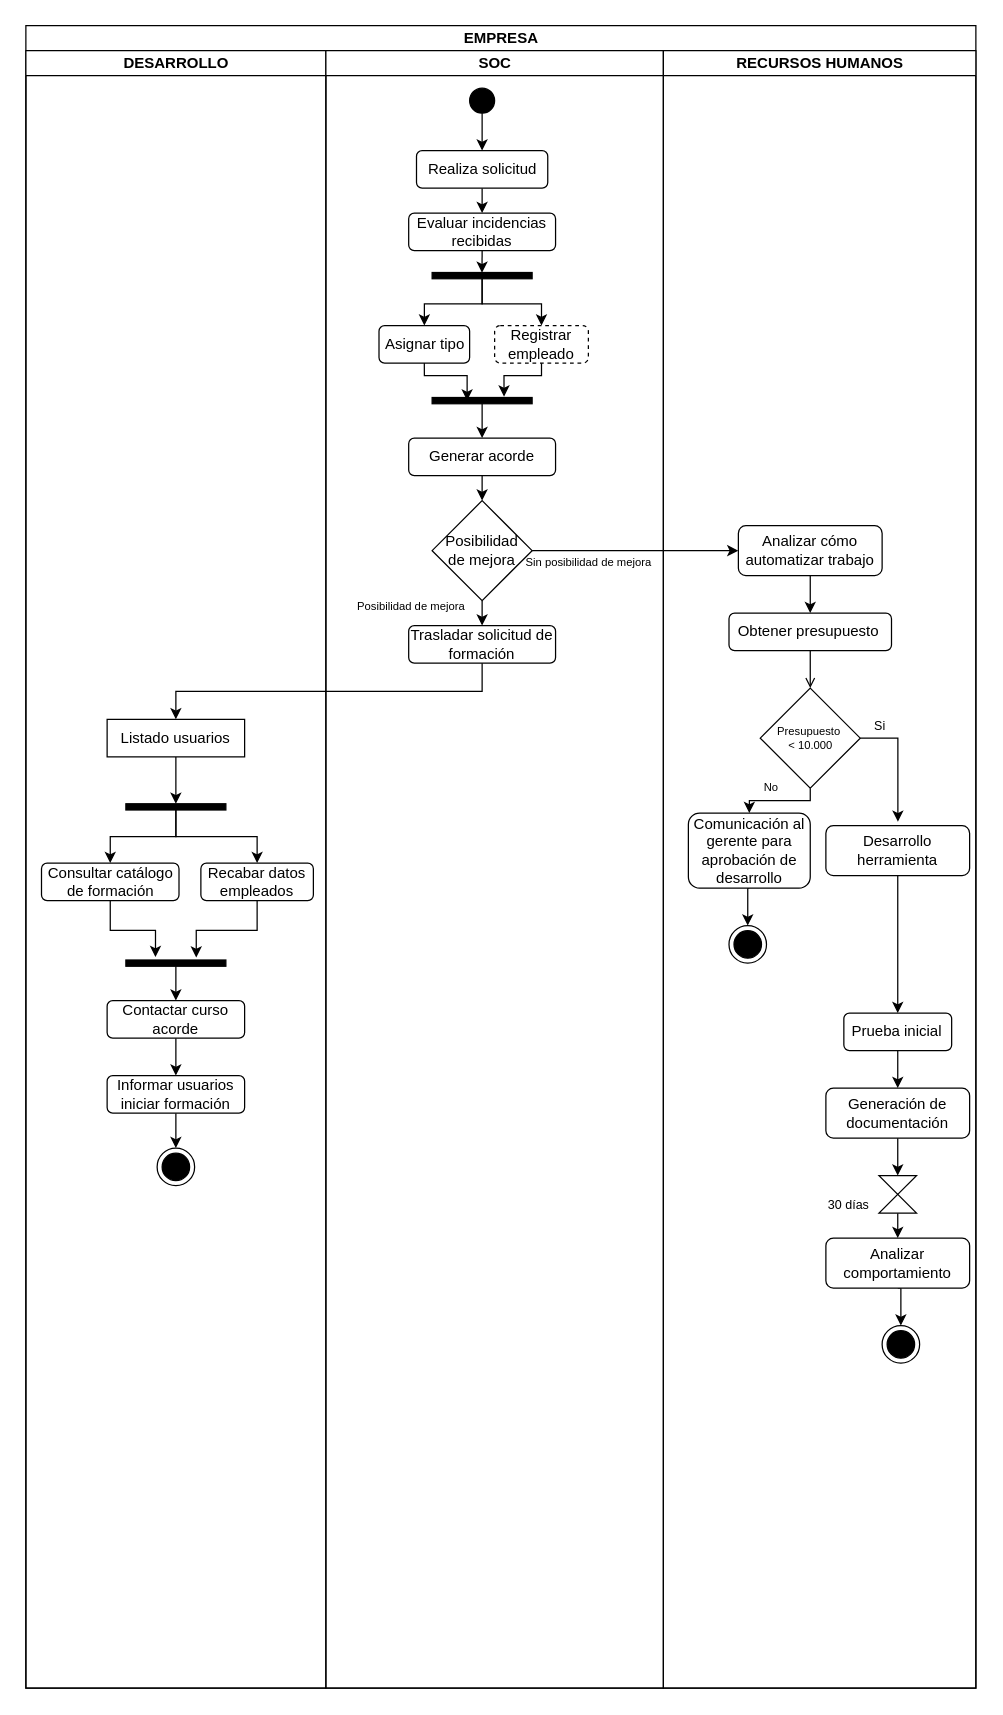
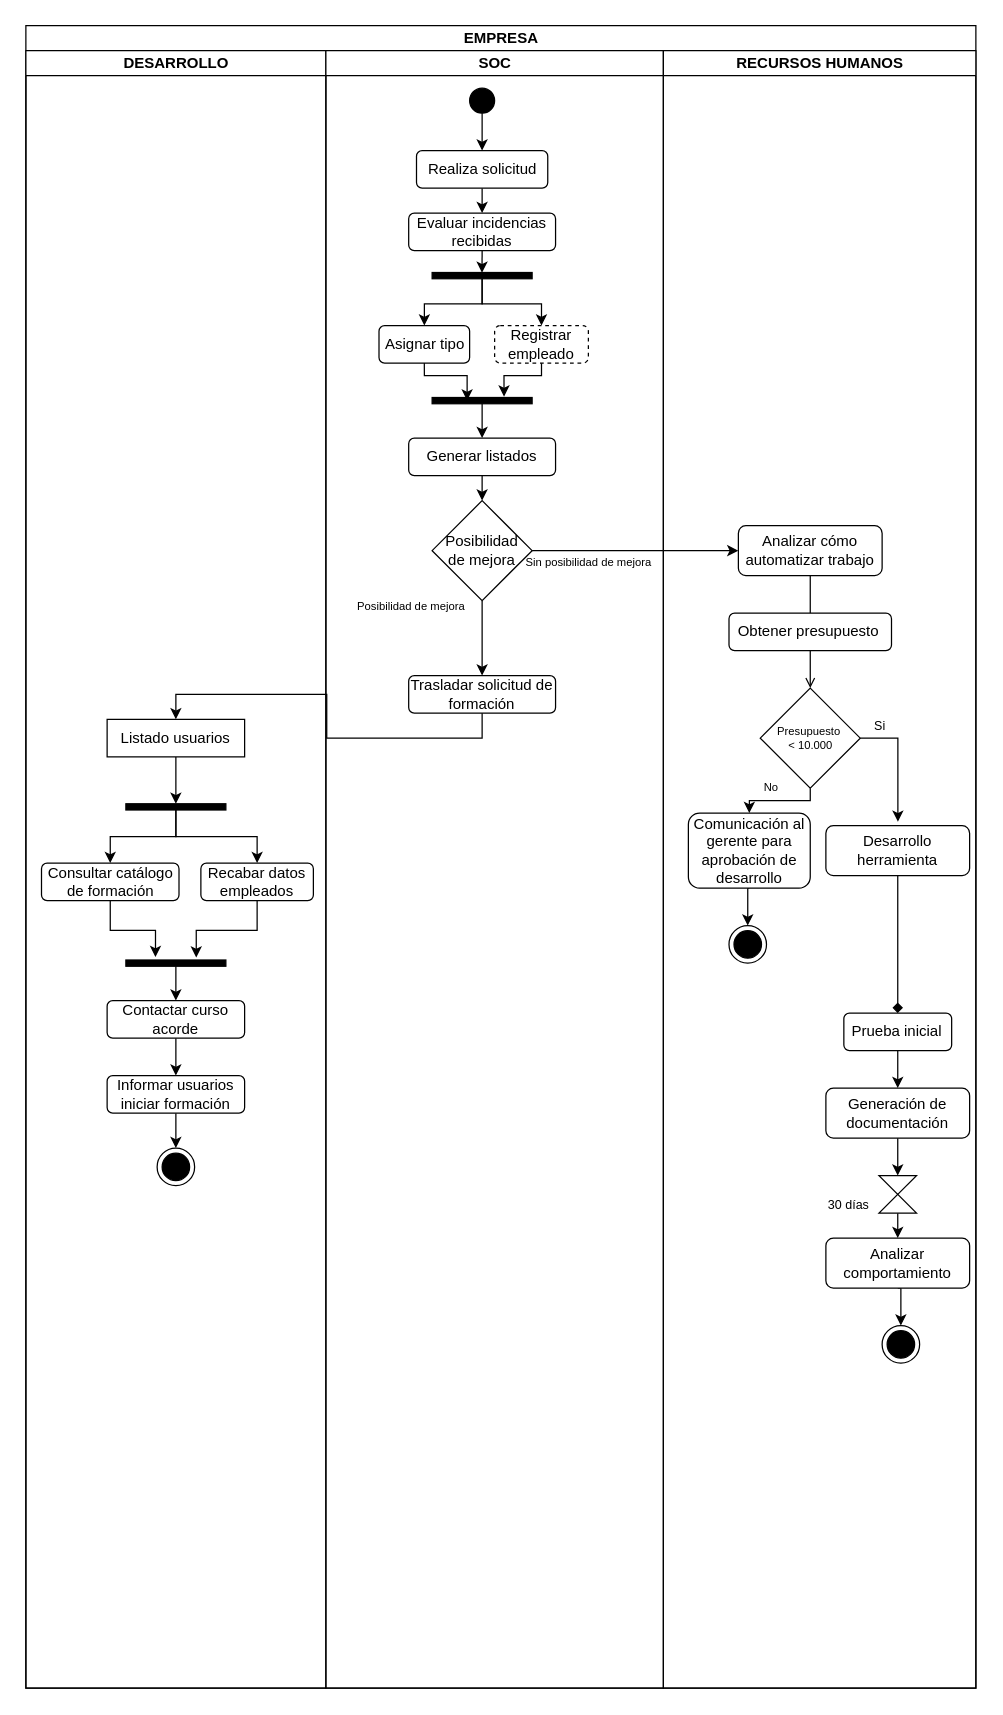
  <mxCell id="0" />
  <mxCell id="1" parent="0" />
  <mxCell id="2" value="EMPRESA" style="swimlane;childLayout=stackLayout;resizeParent=1;resizeParentMax=0;startSize=20;html=1;" vertex="1" parent="1"><mxGeometry x="20" y="20" width="760" height="1330" as="geometry" /></mxCell>
  <mxCell id="3" value="DESARROLLO" style="swimlane;startSize=20;html=1;" vertex="1" parent="2"><mxGeometry y="20" width="240" height="1310" as="geometry" /></mxCell>
  <mxCell id="4" style="edgeStyle=orthogonalEdgeStyle;rounded=0;orthogonalLoop=1;jettySize=auto;html=1;exitX=0.5;exitY=1;exitDx=0;exitDy=0;" edge="1" parent="3" source="5" target="8"><mxGeometry relative="1" as="geometry" /></mxCell>
  <mxCell id="5" value="Listado usuarios" style="rounded=0;whiteSpace=wrap;html=1;" vertex="1" parent="3"><mxGeometry x="65" y="535" width="110" height="30" as="geometry" /></mxCell>
  <mxCell id="6" style="edgeStyle=orthogonalEdgeStyle;rounded=0;orthogonalLoop=1;jettySize=auto;html=1;entryX=0.5;entryY=0;entryDx=0;entryDy=0;" edge="1" parent="3" source="8" target="9"><mxGeometry relative="1" as="geometry" /></mxCell>
  <mxCell id="7" style="edgeStyle=orthogonalEdgeStyle;rounded=0;orthogonalLoop=1;jettySize=auto;html=1;entryX=0.5;entryY=0;entryDx=0;entryDy=0;" edge="1" parent="3" source="8" target="10"><mxGeometry relative="1" as="geometry" /></mxCell>
  <mxCell id="8" value="" style="html=1;points=[];perimeter=orthogonalPerimeter;fillColor=strokeColor;rotation=90;" vertex="1" parent="3"><mxGeometry x="117.5" y="565" width="5" height="80" as="geometry" /></mxCell>
  <mxCell id="9" value="Consultar catálogo de formación" style="rounded=1;whiteSpace=wrap;html=1;" vertex="1" parent="3"><mxGeometry x="12.5" y="650" width="110" height="30" as="geometry" /></mxCell>
  <mxCell id="10" value="Recabar datos empleados" style="rounded=1;whiteSpace=wrap;html=1;" vertex="1" parent="3"><mxGeometry x="140" y="650" width="90" height="30" as="geometry" /></mxCell>
  <mxCell id="11" style="edgeStyle=orthogonalEdgeStyle;rounded=0;orthogonalLoop=1;jettySize=auto;html=1;entryX=0.5;entryY=0;entryDx=0;entryDy=0;" edge="1" parent="3" source="12" target="16"><mxGeometry relative="1" as="geometry" /></mxCell>
  <mxCell id="12" value="" style="html=1;points=[];perimeter=orthogonalPerimeter;fillColor=strokeColor;rotation=90;" vertex="1" parent="3"><mxGeometry x="117.5" y="690" width="5" height="80" as="geometry" /></mxCell>
  <mxCell id="13" style="edgeStyle=orthogonalEdgeStyle;rounded=0;orthogonalLoop=1;jettySize=auto;html=1;exitX=0.5;exitY=1;exitDx=0;exitDy=0;entryX=-0.467;entryY=0.704;entryDx=0;entryDy=0;entryPerimeter=0;" edge="1" parent="3" source="9" target="12"><mxGeometry relative="1" as="geometry" /></mxCell>
  <mxCell id="14" style="edgeStyle=orthogonalEdgeStyle;rounded=0;orthogonalLoop=1;jettySize=auto;html=1;exitX=0.5;exitY=1;exitDx=0;exitDy=0;entryX=-0.4;entryY=0.296;entryDx=0;entryDy=0;entryPerimeter=0;" edge="1" parent="3" source="10" target="12"><mxGeometry relative="1" as="geometry" /></mxCell>
  <mxCell id="15" style="edgeStyle=orthogonalEdgeStyle;rounded=0;orthogonalLoop=1;jettySize=auto;html=1;entryX=0.5;entryY=0;entryDx=0;entryDy=0;" edge="1" parent="3" source="16" target="18"><mxGeometry relative="1" as="geometry" /></mxCell>
  <mxCell id="16" value="Contactar curso acorde" style="rounded=1;whiteSpace=wrap;html=1;" vertex="1" parent="3"><mxGeometry x="65" y="760" width="110" height="30" as="geometry" /></mxCell>
  <mxCell id="17" style="edgeStyle=orthogonalEdgeStyle;rounded=0;orthogonalLoop=1;jettySize=auto;html=1;entryX=0.5;entryY=0;entryDx=0;entryDy=0;" edge="1" parent="3" source="18" target="19"><mxGeometry relative="1" as="geometry" /></mxCell>
  <mxCell id="18" value="Informar usuarios iniciar formación" style="rounded=1;whiteSpace=wrap;html=1;" vertex="1" parent="3"><mxGeometry x="65" y="820" width="110" height="30" as="geometry" /></mxCell>
  <mxCell id="19" value="" style="ellipse;html=1;shape=endState;fillColor=strokeColor;" vertex="1" parent="3"><mxGeometry x="105" y="878" width="30" height="30" as="geometry" /></mxCell>
  <mxCell id="20" value="SOC" style="swimlane;startSize=20;html=1;" vertex="1" parent="2"><mxGeometry x="240" y="20" width="270" height="1310" as="geometry" /></mxCell>
  <mxCell id="21" style="edgeStyle=orthogonalEdgeStyle;rounded=0;orthogonalLoop=1;jettySize=auto;html=1;exitX=0.5;exitY=1;exitDx=0;exitDy=0;entryX=0.5;entryY=0;entryDx=0;entryDy=0;" edge="1" parent="20" source="22" target="24"><mxGeometry relative="1" as="geometry" /></mxCell>
  <mxCell id="22" value="" style="ellipse;fillColor=strokeColor;html=1;" vertex="1" parent="20"><mxGeometry x="115" y="30" width="20" height="20" as="geometry" /></mxCell>
  <mxCell id="23" style="edgeStyle=orthogonalEdgeStyle;rounded=0;orthogonalLoop=1;jettySize=auto;html=1;exitX=0.5;exitY=1;exitDx=0;exitDy=0;entryX=0.5;entryY=0;entryDx=0;entryDy=0;" edge="1" parent="20" source="24" target="25"><mxGeometry relative="1" as="geometry" /></mxCell>
  <mxCell id="24" value="Realiza solicitud" style="rounded=1;whiteSpace=wrap;html=1;" vertex="1" parent="20"><mxGeometry x="72.5" y="80" width="105" height="30" as="geometry" /></mxCell>
  <mxCell id="25" value="Evaluar incidencias recibidas" style="rounded=1;whiteSpace=wrap;html=1;" vertex="1" parent="20"><mxGeometry x="66.25" y="130" width="117.5" height="30" as="geometry" /></mxCell>
  <mxCell id="26" style="edgeStyle=orthogonalEdgeStyle;rounded=0;orthogonalLoop=1;jettySize=auto;html=1;" edge="1" parent="20" source="28" target="30"><mxGeometry relative="1" as="geometry" /></mxCell>
  <mxCell id="27" style="edgeStyle=orthogonalEdgeStyle;rounded=0;orthogonalLoop=1;jettySize=auto;html=1;entryX=0.5;entryY=0;entryDx=0;entryDy=0;" edge="1" parent="20" source="28" target="31"><mxGeometry relative="1" as="geometry" /></mxCell>
  <mxCell id="28" value="" style="html=1;points=[];perimeter=orthogonalPerimeter;fillColor=strokeColor;rotation=90;" vertex="1" parent="20"><mxGeometry x="122.5" y="140" width="5" height="80" as="geometry" /></mxCell>
  <mxCell id="29" style="edgeStyle=orthogonalEdgeStyle;rounded=0;orthogonalLoop=1;jettySize=auto;html=1;exitX=0.5;exitY=1;exitDx=0;exitDy=0;entryX=0.052;entryY=0.501;entryDx=0;entryDy=0;entryPerimeter=0;" edge="1" parent="20" source="25" target="28"><mxGeometry relative="1" as="geometry" /></mxCell>
  <mxCell id="30" value="Asignar tipo" style="rounded=1;whiteSpace=wrap;html=1;" vertex="1" parent="20"><mxGeometry x="42.5" y="220" width="72.5" height="30" as="geometry" /></mxCell>
  <mxCell id="31" value="Registrar empleado" style="rounded=1;whiteSpace=wrap;html=1;dashed=1;" vertex="1" parent="20"><mxGeometry x="135" y="220" width="75" height="30" as="geometry" /></mxCell>
  <mxCell id="32" style="edgeStyle=orthogonalEdgeStyle;rounded=0;orthogonalLoop=1;jettySize=auto;html=1;entryX=0.5;entryY=0;entryDx=0;entryDy=0;" edge="1" parent="20" source="33" target="37"><mxGeometry relative="1" as="geometry" /></mxCell>
  <mxCell id="33" value="" style="html=1;points=[];perimeter=orthogonalPerimeter;fillColor=strokeColor;rotation=90;" vertex="1" parent="20"><mxGeometry x="122.5" y="240" width="5" height="80" as="geometry" /></mxCell>
  <mxCell id="34" style="edgeStyle=orthogonalEdgeStyle;rounded=0;orthogonalLoop=1;jettySize=auto;html=1;exitX=0.5;exitY=1;exitDx=0;exitDy=0;entryX=-0.138;entryY=0.281;entryDx=0;entryDy=0;entryPerimeter=0;" edge="1" parent="20" source="31" target="33"><mxGeometry relative="1" as="geometry"><Array as="points"><mxPoint x="173" y="260" /><mxPoint x="143" y="260" /></Array></mxGeometry></mxCell>
  <mxCell id="35" style="edgeStyle=orthogonalEdgeStyle;rounded=0;orthogonalLoop=1;jettySize=auto;html=1;exitX=0.5;exitY=1;exitDx=0;exitDy=0;" edge="1" parent="20" source="30"><mxGeometry relative="1" as="geometry"><mxPoint x="113" y="280" as="targetPoint" /><Array as="points"><mxPoint x="79" y="260" /><mxPoint x="113" y="260" /></Array></mxGeometry></mxCell>
  <mxCell id="36" style="edgeStyle=orthogonalEdgeStyle;rounded=0;orthogonalLoop=1;jettySize=auto;html=1;exitX=0.5;exitY=1;exitDx=0;exitDy=0;entryX=0.5;entryY=0;entryDx=0;entryDy=0;" edge="1" parent="20" source="37" target="39"><mxGeometry relative="1" as="geometry" /></mxCell>
- <mxCell id="37" value="Generar acorde" style="rounded=1;whiteSpace=wrap;html=1;" vertex="1" parent="20"><mxGeometry x="66.25" y="310" width="117.5" height="30" as="geometry" /></mxCell>
+ <mxCell id="37" value="Generar listados" style="rounded=1;whiteSpace=wrap;html=1;" vertex="1" parent="20"><mxGeometry x="66.25" y="310" width="117.5" height="30" as="geometry" /></mxCell>
  <mxCell id="38" style="edgeStyle=orthogonalEdgeStyle;rounded=0;orthogonalLoop=1;jettySize=auto;html=1;exitX=0.5;exitY=1;exitDx=0;exitDy=0;entryX=0.5;entryY=0;entryDx=0;entryDy=0;" edge="1" parent="20" source="39" target="40"><mxGeometry relative="1" as="geometry" /></mxCell>
  <mxCell id="39" value="Posibilidad&lt;div&gt;de mejora&lt;/div&gt;" style="rhombus;whiteSpace=wrap;html=1;" vertex="1" parent="20"><mxGeometry x="85" y="360" width="80" height="80" as="geometry" /></mxCell>
- <mxCell id="40" value="Trasladar solicitud de formación" style="rounded=1;whiteSpace=wrap;html=1;" vertex="1" parent="20"><mxGeometry x="66.25" y="460" width="117.5" height="30" as="geometry" /></mxCell>
+ <mxCell id="40" value="Trasladar solicitud de formación" style="rounded=1;whiteSpace=wrap;html=1;" vertex="1" parent="20"><mxGeometry x="66.25" y="500" width="117.5" height="30" as="geometry" /></mxCell>
  <mxCell id="41" value="Posibilidad de mejora" style="text;html=1;align=center;verticalAlign=middle;resizable=0;points=[];autosize=1;strokeColor=none;fillColor=none;fontSize=9;" vertex="1" parent="20"><mxGeometry x="12.5" y="435" width="110" height="20" as="geometry" /></mxCell>
  <mxCell id="42" value="Sin posibilidad de mejora" style="text;html=1;align=center;verticalAlign=middle;resizable=0;points=[];autosize=1;strokeColor=none;fillColor=none;fontSize=9;" vertex="1" parent="20"><mxGeometry x="150" y="400" width="120" height="20" as="geometry" /></mxCell>
  <mxCell id="43" style="edgeStyle=orthogonalEdgeStyle;rounded=0;orthogonalLoop=1;jettySize=auto;html=1;exitX=1;exitY=0.5;exitDx=0;exitDy=0;entryX=0;entryY=0.5;entryDx=0;entryDy=0;" edge="1" parent="2" source="39" target="46"><mxGeometry relative="1" as="geometry" /></mxCell>
  <mxCell id="44" value="RECURSOS HUMANOS" style="swimlane;startSize=20;html=1;" vertex="1" parent="2"><mxGeometry x="510" y="20" width="250" height="1310" as="geometry" /></mxCell>
- <mxCell id="45" style="edgeStyle=orthogonalEdgeStyle;rounded=0;orthogonalLoop=1;jettySize=auto;html=1;exitX=0.5;exitY=1;exitDx=0;exitDy=0;entryX=0.5;entryY=0;entryDx=0;entryDy=0;" edge="1" parent="44" source="46" target="48"><mxGeometry relative="1" as="geometry" /></mxCell>
+ <mxCell id="45" style="edgeStyle=orthogonalEdgeStyle;rounded=0;orthogonalLoop=1;jettySize=auto;html=1;exitX=0.5;exitY=1;exitDx=0;exitDy=0;entryX=0.5;entryY=0;entryDx=0;entryDy=0;endArrow=none;" edge="1" parent="44" source="46" target="48"><mxGeometry relative="1" as="geometry" /></mxCell>
  <mxCell id="46" value="Analizar cómo automatizar trabajo" style="rounded=1;whiteSpace=wrap;html=1;" vertex="1" parent="44"><mxGeometry x="60" y="380" width="115" height="40" as="geometry" /></mxCell>
  <mxCell id="47" value="" style="edgeStyle=orthogonalEdgeStyle;rounded=0;orthogonalLoop=1;jettySize=auto;html=1;entryX=0.5;entryY=0;entryDx=0;entryDy=0;endArrow=open;" edge="1" parent="44" source="48" target="50"><mxGeometry relative="1" as="geometry"><mxPoint x="117.5" y="535" as="targetPoint" /></mxGeometry></mxCell>
  <mxCell id="48" value="Obtener presupuesto&amp;nbsp;" style="rounded=1;whiteSpace=wrap;html=1;" vertex="1" parent="44"><mxGeometry x="52.5" y="450" width="130" height="30" as="geometry" /></mxCell>
  <mxCell id="49" style="edgeStyle=orthogonalEdgeStyle;rounded=0;orthogonalLoop=1;jettySize=auto;html=1;exitX=0.5;exitY=1;exitDx=0;exitDy=0;entryX=0.5;entryY=0;entryDx=0;entryDy=0;" edge="1" parent="44" source="50" target="52"><mxGeometry relative="1" as="geometry"><Array as="points"><mxPoint x="117" y="600" /><mxPoint x="69" y="600" /></Array></mxGeometry></mxCell>
  <mxCell id="50" value="Presupuesto&amp;nbsp;&lt;div&gt;&amp;lt; 10.000&lt;/div&gt;" style="rhombus;whiteSpace=wrap;html=1;fontSize=9;" vertex="1" parent="44"><mxGeometry x="77.5" y="510" width="80" height="80" as="geometry" /></mxCell>
  <mxCell id="51" style="edgeStyle=orthogonalEdgeStyle;rounded=0;orthogonalLoop=1;jettySize=auto;html=1;exitX=0.5;exitY=1;exitDx=0;exitDy=0;entryX=0.5;entryY=0;entryDx=0;entryDy=0;" edge="1" parent="44" source="52" target="53"><mxGeometry relative="1" as="geometry" /></mxCell>
  <mxCell id="52" value="Comunicación al gerente para aprobación de desarrollo" style="rounded=1;whiteSpace=wrap;html=1;" vertex="1" parent="44"><mxGeometry x="20" y="610" width="97.5" height="60" as="geometry" /></mxCell>
  <mxCell id="53" value="" style="ellipse;html=1;shape=endState;fillColor=strokeColor;" vertex="1" parent="44"><mxGeometry x="52.5" y="700" width="30" height="30" as="geometry" /></mxCell>
  <mxCell id="54" value="No" style="text;html=1;align=center;verticalAlign=middle;resizable=0;points=[];autosize=1;strokeColor=none;fillColor=none;fontSize=9;" vertex="1" parent="44"><mxGeometry x="66.25" y="580" width="40" height="20" as="geometry" /></mxCell>
- <mxCell id="55" style="edgeStyle=orthogonalEdgeStyle;rounded=0;orthogonalLoop=1;jettySize=auto;html=1;exitX=0.5;exitY=1;exitDx=0;exitDy=0;entryX=0.5;entryY=0;entryDx=0;entryDy=0;" edge="1" parent="44" source="56" target="60"><mxGeometry relative="1" as="geometry"><mxPoint x="132.514" y="787.5" as="targetPoint" /></mxGeometry></mxCell>
+ <mxCell id="55" style="edgeStyle=orthogonalEdgeStyle;rounded=0;orthogonalLoop=1;jettySize=auto;html=1;exitX=0.5;exitY=1;exitDx=0;exitDy=0;entryX=0.5;entryY=0;entryDx=0;entryDy=0;endArrow=diamond;" edge="1" parent="44" source="56" target="60"><mxGeometry relative="1" as="geometry"><mxPoint x="132.514" y="787.5" as="targetPoint" /></mxGeometry></mxCell>
  <mxCell id="56" value="Desarrollo herramienta" style="rounded=1;whiteSpace=wrap;html=1;" vertex="1" parent="44"><mxGeometry x="130" y="620" width="115" height="40" as="geometry" /></mxCell>
  <mxCell id="57" style="edgeStyle=orthogonalEdgeStyle;rounded=0;orthogonalLoop=1;jettySize=auto;html=1;exitX=1;exitY=0.5;exitDx=0;exitDy=0;entryX=0.501;entryY=-0.078;entryDx=0;entryDy=0;entryPerimeter=0;" edge="1" parent="44" source="50" target="56"><mxGeometry relative="1" as="geometry" /></mxCell>
  <mxCell id="58" value="Si" style="text;html=1;align=center;verticalAlign=middle;resizable=0;points=[];autosize=1;strokeColor=none;fillColor=none;fontSize=10;" vertex="1" parent="44"><mxGeometry x="157.5" y="525" width="30" height="30" as="geometry" /></mxCell>
  <mxCell id="59" style="edgeStyle=orthogonalEdgeStyle;rounded=0;orthogonalLoop=1;jettySize=auto;html=1;exitX=0.5;exitY=1;exitDx=0;exitDy=0;entryX=0.5;entryY=0;entryDx=0;entryDy=0;" edge="1" parent="44" source="60" target="62"><mxGeometry relative="1" as="geometry" /></mxCell>
  <mxCell id="60" value="Prueba inicial" style="rounded=1;whiteSpace=wrap;html=1;" vertex="1" parent="44"><mxGeometry x="144.38" y="770" width="86.25" height="30" as="geometry" /></mxCell>
  <mxCell id="61" style="edgeStyle=orthogonalEdgeStyle;rounded=0;orthogonalLoop=1;jettySize=auto;html=1;exitX=0.5;exitY=1;exitDx=0;exitDy=0;entryX=0.5;entryY=0;entryDx=0;entryDy=0;" edge="1" parent="44" source="62" target="64"><mxGeometry relative="1" as="geometry" /></mxCell>
  <mxCell id="62" value="Generación de documentación" style="rounded=1;whiteSpace=wrap;html=1;" vertex="1" parent="44"><mxGeometry x="130.01" y="830" width="115" height="40" as="geometry" /></mxCell>
  <mxCell id="63" style="edgeStyle=orthogonalEdgeStyle;rounded=0;orthogonalLoop=1;jettySize=auto;html=1;exitX=0.5;exitY=1;exitDx=0;exitDy=0;entryX=0.5;entryY=0;entryDx=0;entryDy=0;" edge="1" parent="44" source="64" target="66"><mxGeometry relative="1" as="geometry" /></mxCell>
  <mxCell id="64" value="" style="shape=collate;html=1;" vertex="1" parent="44"><mxGeometry x="172.5" y="900" width="30" height="30" as="geometry" /></mxCell>
  <mxCell id="65" style="edgeStyle=orthogonalEdgeStyle;rounded=0;orthogonalLoop=1;jettySize=auto;html=1;exitX=0.5;exitY=1;exitDx=0;exitDy=0;entryX=0.5;entryY=0;entryDx=0;entryDy=0;" edge="1" parent="44" source="66" target="67"><mxGeometry relative="1" as="geometry" /></mxCell>
  <mxCell id="66" value="Analizar comportamiento" style="rounded=1;whiteSpace=wrap;html=1;" vertex="1" parent="44"><mxGeometry x="130.01" y="950" width="115" height="40" as="geometry" /></mxCell>
  <mxCell id="67" value="" style="ellipse;html=1;shape=endState;fillColor=strokeColor;" vertex="1" parent="44"><mxGeometry x="175" y="1020" width="30" height="30" as="geometry" /></mxCell>
  <mxCell id="68" value="30 días" style="text;html=1;align=center;verticalAlign=middle;resizable=0;points=[];autosize=1;strokeColor=none;fillColor=none;fontSize=10;" vertex="1" parent="44"><mxGeometry x="117.5" y="908" width="60" height="30" as="geometry" /></mxCell>
  <mxCell id="69" style="edgeStyle=orthogonalEdgeStyle;rounded=0;orthogonalLoop=1;jettySize=auto;html=1;exitX=0.5;exitY=1;exitDx=0;exitDy=0;entryX=0.5;entryY=0;entryDx=0;entryDy=0;" edge="1" parent="2" source="40" target="5"><mxGeometry relative="1" as="geometry" /></mxCell>
